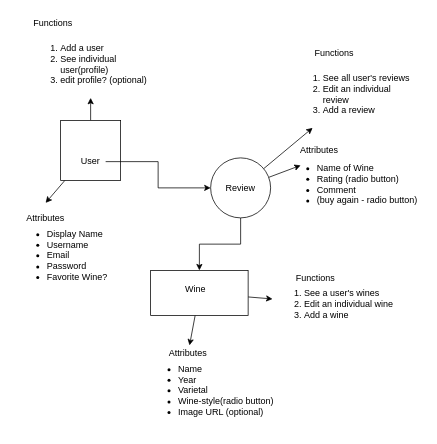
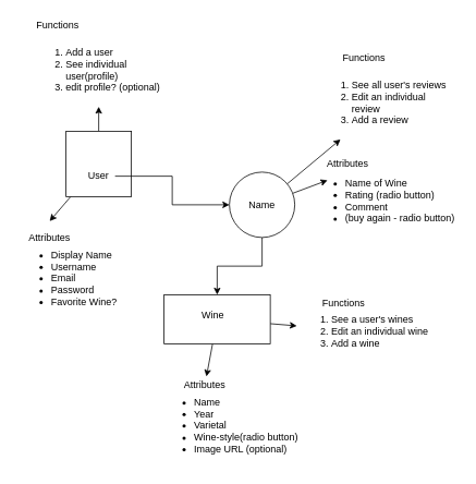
  <mxCell id="0" />
  <mxCell id="1" parent="0" />
  <mxCell id="2" style="edgeStyle=none;rounded=0;orthogonalLoop=1;jettySize=auto;html=1;" parent="1" source="4" edge="1"><mxGeometry relative="1" as="geometry"><mxPoint x="60" y="270" as="targetPoint" /></mxGeometry></mxCell>
  <mxCell id="3" style="edgeStyle=none;rounded=0;orthogonalLoop=1;jettySize=auto;html=1;" parent="1" source="4" target="26" edge="1"><mxGeometry relative="1" as="geometry" /></mxCell>
  <mxCell id="4" value="" style="whiteSpace=wrap;html=1;aspect=fixed;" parent="1" vertex="1"><mxGeometry x="80" y="160" width="80" height="80" as="geometry" /></mxCell>
  <mxCell id="5" style="edgeStyle=orthogonalEdgeStyle;rounded=0;orthogonalLoop=1;jettySize=auto;html=1;exitX=1;exitY=0.5;exitDx=0;exitDy=0;" parent="1" source="6" target="10" edge="1"><mxGeometry relative="1" as="geometry"><mxPoint x="320" y="250" as="targetPoint" /></mxGeometry></mxCell>
  <mxCell id="6" value="User" style="text;html=1;strokeColor=none;fillColor=none;align=center;verticalAlign=middle;whiteSpace=wrap;rounded=0;" parent="1" vertex="1"><mxGeometry x="100" y="205" width="40" height="20" as="geometry" /></mxCell>
  <mxCell id="7" style="edgeStyle=orthogonalEdgeStyle;rounded=0;orthogonalLoop=1;jettySize=auto;html=1;exitX=0.5;exitY=1;exitDx=0;exitDy=0;" parent="1" source="10" target="14" edge="1"><mxGeometry relative="1" as="geometry"><mxPoint x="260" y="390" as="targetPoint" /></mxGeometry></mxCell>
  <mxCell id="8" style="edgeStyle=none;rounded=0;orthogonalLoop=1;jettySize=auto;html=1;" parent="1" source="10" edge="1"><mxGeometry relative="1" as="geometry"><mxPoint x="400" y="220" as="targetPoint" /></mxGeometry></mxCell>
  <mxCell id="9" style="edgeStyle=none;rounded=0;orthogonalLoop=1;jettySize=auto;html=1;" parent="1" source="10" target="23" edge="1"><mxGeometry relative="1" as="geometry" /></mxCell>
  <mxCell id="10" value="" style="ellipse;whiteSpace=wrap;html=1;aspect=fixed;" parent="1" vertex="1"><mxGeometry x="280" y="210" width="80" height="80" as="geometry" /></mxCell>
- <mxCell id="11" value="Review" style="text;html=1;strokeColor=none;fillColor=none;align=center;verticalAlign=middle;whiteSpace=wrap;rounded=0;" parent="1" vertex="1"><mxGeometry x="300" y="240" width="40" height="20" as="geometry" /></mxCell>
+ <mxCell id="11" value="Name" style="text;html=1;strokeColor=none;fillColor=none;align=center;verticalAlign=middle;whiteSpace=wrap;rounded=0;" parent="1" vertex="1"><mxGeometry x="300" y="240" width="40" height="20" as="geometry" /></mxCell>
  <mxCell id="12" style="edgeStyle=none;rounded=0;orthogonalLoop=1;jettySize=auto;html=1;" parent="1" source="14" target="17" edge="1"><mxGeometry relative="1" as="geometry" /></mxCell>
  <mxCell id="13" style="edgeStyle=none;rounded=0;orthogonalLoop=1;jettySize=auto;html=1;" parent="1" source="14" target="22" edge="1"><mxGeometry relative="1" as="geometry" /></mxCell>
  <mxCell id="14" value="" style="rounded=0;whiteSpace=wrap;html=1;" parent="1" vertex="1"><mxGeometry x="200" y="360" width="130" height="60" as="geometry" /></mxCell>
  <mxCell id="15" value="Wine" style="text;html=1;strokeColor=none;fillColor=none;align=center;verticalAlign=middle;whiteSpace=wrap;rounded=0;" parent="1" vertex="1"><mxGeometry x="240" y="375" width="40" height="20" as="geometry" /></mxCell>
  <mxCell id="16" value="Attributes" style="text;html=1;strokeColor=none;fillColor=none;align=center;verticalAlign=middle;whiteSpace=wrap;rounded=0;" parent="1" vertex="1"><mxGeometry x="405" y="190" width="40" height="20" as="geometry" /></mxCell>
  <mxCell id="17" value="Attributes" style="text;html=1;strokeColor=none;fillColor=none;align=center;verticalAlign=middle;whiteSpace=wrap;rounded=0;" parent="1" vertex="1"><mxGeometry x="230" y="460" width="40" height="20" as="geometry" /></mxCell>
  <mxCell id="18" value="Attributes" style="text;html=1;strokeColor=none;fillColor=none;align=center;verticalAlign=middle;whiteSpace=wrap;rounded=0;" parent="1" vertex="1"><mxGeometry x="40" y="280" width="40" height="20" as="geometry" /></mxCell>
  <mxCell id="19" value="&lt;ul&gt;&lt;li&gt;Name of Wine&lt;/li&gt;&lt;li&gt;Rating (radio button)&lt;/li&gt;&lt;li&gt;Comment&amp;nbsp;&lt;/li&gt;&lt;li&gt;(buy again - radio button)&lt;/li&gt;&lt;/ul&gt;" style="text;strokeColor=none;fillColor=none;html=1;whiteSpace=wrap;verticalAlign=middle;overflow=hidden;" parent="1" vertex="1"><mxGeometry x="380" y="200" width="180" height="90" as="geometry" /></mxCell>
  <mxCell id="20" value="&lt;ul&gt;&lt;li&gt;Name&lt;/li&gt;&lt;li&gt;Year&lt;/li&gt;&lt;li&gt;Varietal&lt;/li&gt;&lt;li&gt;Wine-style(radio button)&lt;/li&gt;&lt;li&gt;Image URL (optional)&amp;nbsp;&lt;/li&gt;&lt;/ul&gt;" style="text;strokeColor=none;fillColor=none;html=1;whiteSpace=wrap;verticalAlign=middle;overflow=hidden;" parent="1" vertex="1"><mxGeometry x="195" y="470" width="180" height="100" as="geometry" /></mxCell>
  <mxCell id="21" value="&lt;ul&gt;&lt;li&gt;Display Name&lt;/li&gt;&lt;li&gt;Username&lt;/li&gt;&lt;li&gt;Email&lt;/li&gt;&lt;li&gt;Password&amp;nbsp;&lt;/li&gt;&lt;li&gt;Favorite Wine?&amp;nbsp;&lt;/li&gt;&lt;/ul&gt;" style="text;strokeColor=none;fillColor=none;html=1;whiteSpace=wrap;verticalAlign=middle;overflow=hidden;" parent="1" vertex="1"><mxGeometry x="20" y="290" width="140" height="90" as="geometry" /></mxCell>
  <mxCell id="22" value="&lt;ol&gt;&lt;li&gt;See a user's wines&lt;/li&gt;&lt;li&gt;Edit an individual wine&lt;/li&gt;&lt;li&gt;Add a wine&amp;nbsp;&lt;/li&gt;&lt;/ol&gt;" style="text;strokeColor=none;fillColor=none;html=1;whiteSpace=wrap;verticalAlign=middle;overflow=hidden;" parent="1" vertex="1"><mxGeometry x="362.5" y="360" width="165" height="90" as="geometry" /></mxCell>
  <mxCell id="23" value="&lt;ol&gt;&lt;li&gt;See all user's reviews&amp;nbsp;&lt;/li&gt;&lt;li&gt;Edit an individual review&lt;/li&gt;&lt;li&gt;Add a review&amp;nbsp;&lt;/li&gt;&lt;/ol&gt;" style="text;strokeColor=none;fillColor=none;html=1;whiteSpace=wrap;verticalAlign=middle;overflow=hidden;" parent="1" vertex="1"><mxGeometry x="387.5" y="80" width="165" height="90" as="geometry" /></mxCell>
  <mxCell id="24" value="Functions" style="text;html=1;strokeColor=none;fillColor=none;align=center;verticalAlign=middle;whiteSpace=wrap;rounded=0;" parent="1" vertex="1"><mxGeometry x="400" y="360" width="40" height="20" as="geometry" /></mxCell>
  <mxCell id="25" value="Functions" style="text;html=1;strokeColor=none;fillColor=none;align=center;verticalAlign=middle;whiteSpace=wrap;rounded=0;" parent="1" vertex="1"><mxGeometry x="425" y="60" width="40" height="20" as="geometry" /></mxCell>
  <mxCell id="26" value="&lt;ol&gt;&lt;li&gt;Add a user&lt;/li&gt;&lt;li&gt;See individual user(profile)&amp;nbsp;&lt;/li&gt;&lt;li&gt;edit profile? (optional)&amp;nbsp;&lt;/li&gt;&lt;/ol&gt;" style="text;strokeColor=none;fillColor=none;html=1;whiteSpace=wrap;verticalAlign=middle;overflow=hidden;" parent="1" vertex="1"><mxGeometry x="37.5" y="40" width="165" height="90" as="geometry" /></mxCell>
  <mxCell id="27" value="Functions" style="text;html=1;strokeColor=none;fillColor=none;align=center;verticalAlign=middle;whiteSpace=wrap;rounded=0;" parent="1" vertex="1"><mxGeometry x="50" y="20" width="40" height="20" as="geometry" /></mxCell>
